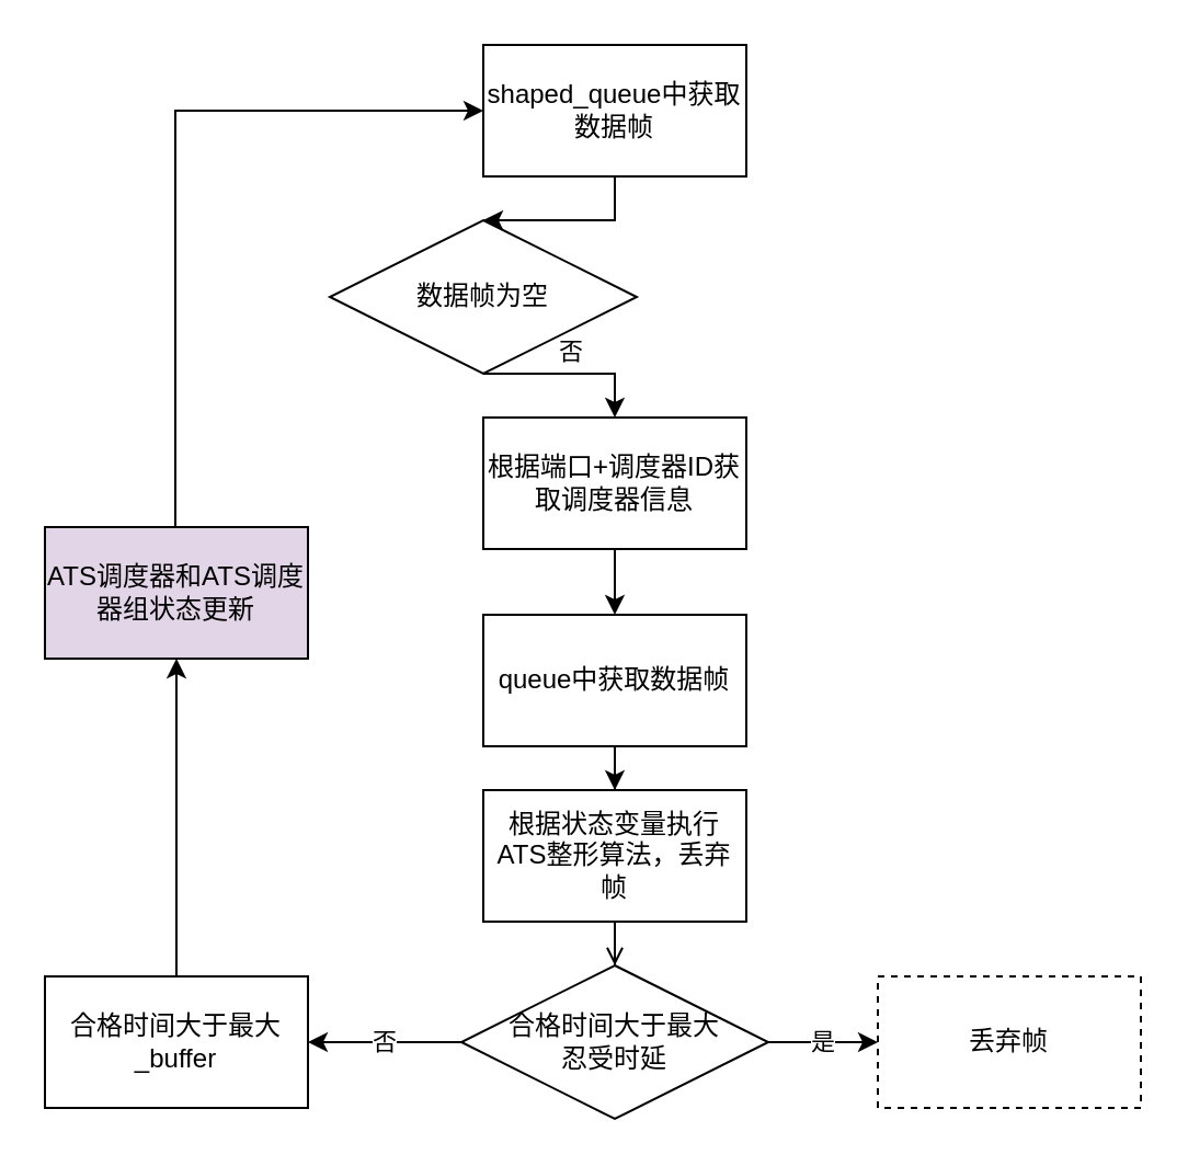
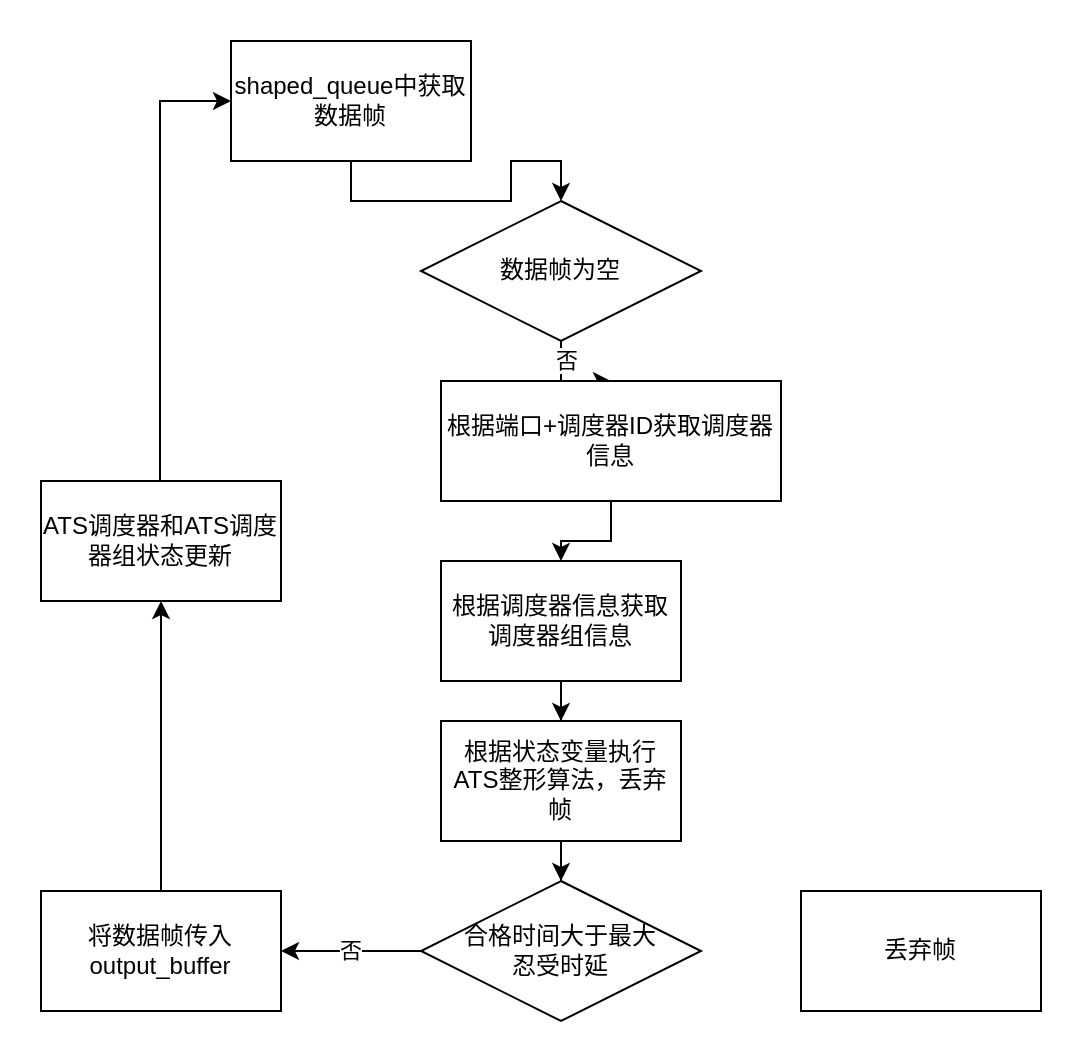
  <mxCell id="0" />
  <mxCell id="1" parent="0" />
  <mxCell id="2" value="" style="edgeStyle=orthogonalEdgeStyle;rounded=0;orthogonalLoop=1;jettySize=auto;html=1;" edge="1" parent="1" source="3" target="5"><mxGeometry relative="1" as="geometry" /></mxCell>
- <mxCell id="3" value="shaped_queue中获取数据帧" style="rounded=0;whiteSpace=wrap;html=1;" vertex="1" parent="1"><mxGeometry x="220" y="20" width="120" height="60" as="geometry" /></mxCell>
+ <mxCell id="3" value="shaped_queue中获取数据帧" style="rounded=0;whiteSpace=wrap;html=1;" vertex="1" parent="1"><mxGeometry x="115" y="20" width="120" height="60" as="geometry" /></mxCell>
  <mxCell id="4" value="否" style="edgeStyle=orthogonalEdgeStyle;rounded=0;orthogonalLoop=1;jettySize=auto;html=1;exitX=0.5;exitY=1;exitDx=0;exitDy=0;entryX=0.5;entryY=0;entryDx=0;entryDy=0;" edge="1" parent="1" source="5" target="7"><mxGeometry y="10" relative="1" as="geometry"><Array as="points"><mxPoint x="280" y="180" /><mxPoint x="280" y="180" /></Array><mxPoint as="offset" /></mxGeometry></mxCell>
- <mxCell id="5" value="数据帧为空" style="rhombus;whiteSpace=wrap;html=1;" vertex="1" parent="1"><mxGeometry x="150" y="100" width="140" height="70" as="geometry" /></mxCell>
+ <mxCell id="5" value="数据帧为空" style="rhombus;whiteSpace=wrap;html=1;" vertex="1" parent="1"><mxGeometry x="210" y="100" width="140" height="70" as="geometry" /></mxCell>
  <mxCell id="6" value="" style="edgeStyle=orthogonalEdgeStyle;rounded=0;orthogonalLoop=1;jettySize=auto;html=1;" edge="1" parent="1" source="7" target="14"><mxGeometry relative="1" as="geometry" /></mxCell>
- <mxCell id="7" value="根据端口+调度器ID获取调度器信息" style="rounded=0;whiteSpace=wrap;html=1;" vertex="1" parent="1"><mxGeometry x="220" y="190" width="120" height="60" as="geometry" /></mxCell>
+ <mxCell id="7" value="根据端口+调度器ID获取调度器信息" style="rounded=0;whiteSpace=wrap;html=1;" vertex="1" parent="1"><mxGeometry x="220" y="190" width="170" height="60" as="geometry" /></mxCell>
  <mxCell id="8" value="否" style="edgeStyle=orthogonalEdgeStyle;rounded=0;orthogonalLoop=1;jettySize=auto;html=1;" edge="1" parent="1" source="10" target="12"><mxGeometry relative="1" as="geometry" /></mxCell>
- <mxCell id="9" value="是" style="edgeStyle=orthogonalEdgeStyle;rounded=0;orthogonalLoop=1;jettySize=auto;html=1;" edge="1" parent="1" source="10" target="17"><mxGeometry relative="1" as="geometry" /></mxCell>
  <mxCell id="10" value="合格时间大于最大&lt;br&gt;忍受时延" style="rhombus;whiteSpace=wrap;html=1;" vertex="1" parent="1"><mxGeometry x="210" y="440" width="140" height="70" as="geometry" /></mxCell>
  <mxCell id="11" value="" style="edgeStyle=orthogonalEdgeStyle;rounded=0;orthogonalLoop=1;jettySize=auto;html=1;entryX=0.5;entryY=1;entryDx=0;entryDy=0;" edge="1" parent="1" source="12" target="18"><mxGeometry relative="1" as="geometry"><mxPoint x="80" y="365" as="targetPoint" /></mxGeometry></mxCell>
- <mxCell id="12" value="合格时间大于最大_buffer" style="rounded=0;whiteSpace=wrap;html=1;" vertex="1" parent="1"><mxGeometry x="20" y="445" width="120" height="60" as="geometry" /></mxCell>
+ <mxCell id="12" value="将数据帧传入output_buffer" style="rounded=0;whiteSpace=wrap;html=1;" vertex="1" parent="1"><mxGeometry x="20" y="445" width="120" height="60" as="geometry" /></mxCell>
  <mxCell id="13" value="" style="edgeStyle=orthogonalEdgeStyle;rounded=0;orthogonalLoop=1;jettySize=auto;html=1;" edge="1" parent="1" source="14" target="16"><mxGeometry relative="1" as="geometry" /></mxCell>
- <mxCell id="14" value="queue中获取数据帧" style="rounded=0;whiteSpace=wrap;html=1;" vertex="1" parent="1"><mxGeometry x="220" y="280" width="120" height="60" as="geometry" /></mxCell>
- <mxCell id="15" value="" style="edgeStyle=orthogonalEdgeStyle;rounded=0;orthogonalLoop=1;jettySize=auto;html=1;endArrow=open;" edge="1" parent="1" source="16" target="10"><mxGeometry relative="1" as="geometry" /></mxCell>
+ <mxCell id="14" value="根据调度器信息获取调度器组信息" style="rounded=0;whiteSpace=wrap;html=1;" vertex="1" parent="1"><mxGeometry x="220" y="280" width="120" height="60" as="geometry" /></mxCell>
+ <mxCell id="15" value="" style="edgeStyle=orthogonalEdgeStyle;rounded=0;orthogonalLoop=1;jettySize=auto;html=1;" edge="1" parent="1" source="16" target="10"><mxGeometry relative="1" as="geometry" /></mxCell>
  <mxCell id="16" value="根据状态变量执行ATS整形算法，丢弃帧" style="rounded=0;whiteSpace=wrap;html=1;" vertex="1" parent="1"><mxGeometry x="220" y="360" width="120" height="60" as="geometry" /></mxCell>
- <mxCell id="17" value="丢弃帧" style="whiteSpace=wrap;html=1;dashed=1;" vertex="1" parent="1"><mxGeometry x="400" y="445" width="120" height="60" as="geometry" /></mxCell>
- <mxCell id="18" value="ATS调度器和ATS调度器组状态更新" style="rounded=0;whiteSpace=wrap;html=1;fillColor=#e1d5e7;" vertex="1" parent="1"><mxGeometry x="20" y="240" width="120" height="60" as="geometry" /></mxCell>
+ <mxCell id="17" value="丢弃帧" style="whiteSpace=wrap;html=1;" vertex="1" parent="1"><mxGeometry x="400" y="445" width="120" height="60" as="geometry" /></mxCell>
+ <mxCell id="18" value="ATS调度器和ATS调度器组状态更新" style="rounded=0;whiteSpace=wrap;html=1;" vertex="1" parent="1"><mxGeometry x="20" y="240" width="120" height="60" as="geometry" /></mxCell>
  <mxCell id="19" value="" style="edgeStyle=orthogonalEdgeStyle;rounded=0;orthogonalLoop=1;jettySize=auto;html=1;entryX=0;entryY=0.5;entryDx=0;entryDy=0;" edge="1" parent="1" target="3"><mxGeometry relative="1" as="geometry"><mxPoint x="79.5" y="240" as="sourcePoint" /><mxPoint x="79.5" y="95" as="targetPoint" /><Array as="points"><mxPoint x="80" y="50" /></Array></mxGeometry></mxCell>
